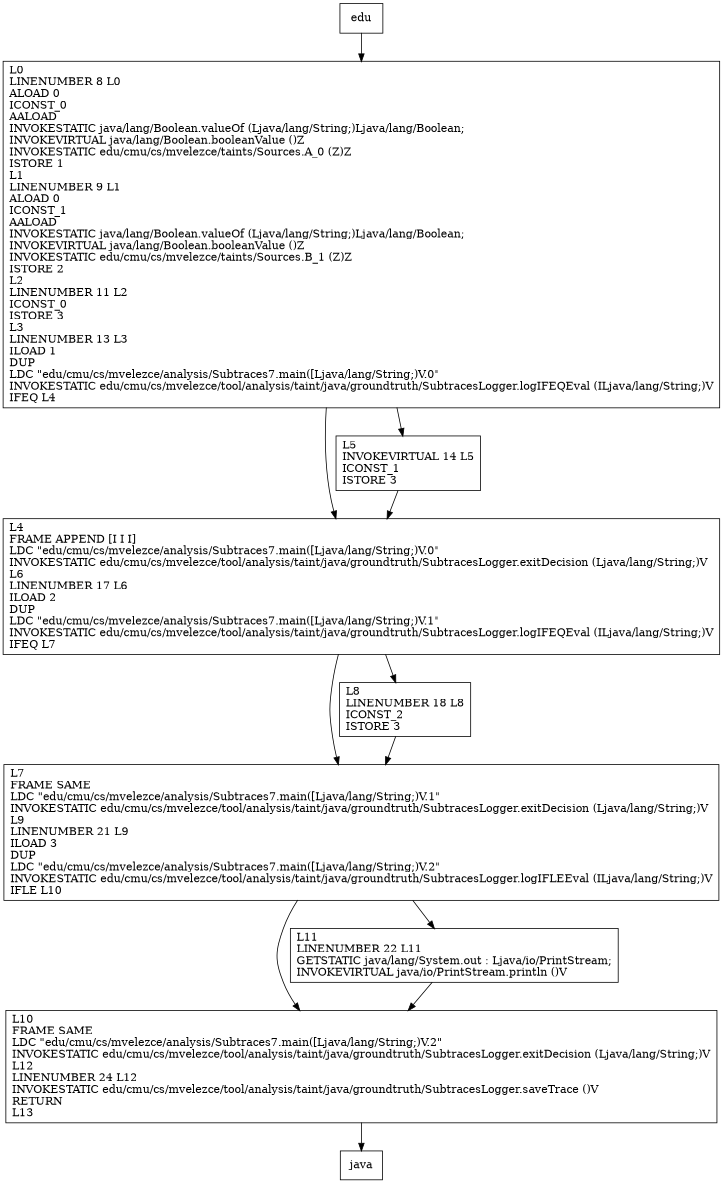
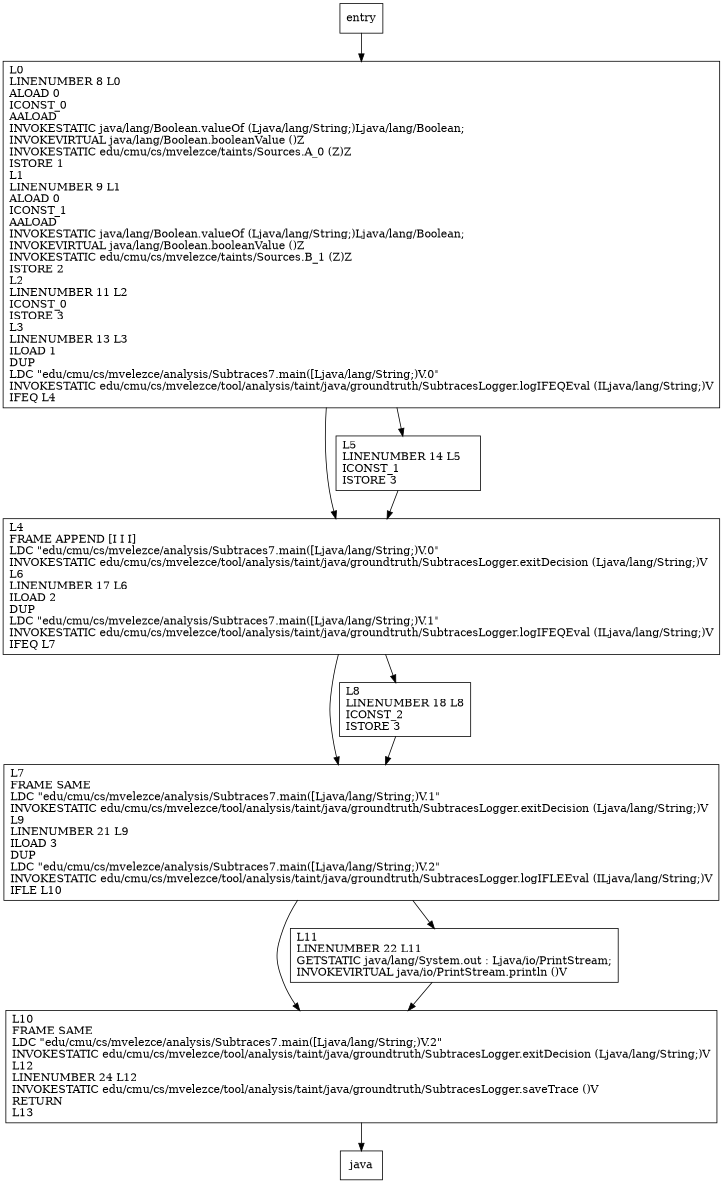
  digraph {
    node [shape=record]
    n1 [label="L4\lFRAME APPEND [I I I]\lLDC \"edu/cmu/cs/mvelezce/analysis/Subtraces7.main([Ljava/lang/String;)V.0\"\lINVOKESTATIC edu/cmu/cs/mvelezce/tool/analysis/taint/java/groundtruth/SubtracesLogger.exitDecision (Ljava/lang/String;)V\lL6\lLINENUMBER 17 L6\lILOAD 2\lDUP\lLDC \"edu/cmu/cs/mvelezce/analysis/Subtraces7.main([Ljava/lang/String;)V.1\"\lINVOKESTATIC edu/cmu/cs/mvelezce/tool/analysis/taint/java/groundtruth/SubtracesLogger.logIFEQEval (ILjava/lang/String;)V\lIFEQ L7\l"]
    n2 [label="L7\lFRAME SAME\lLDC \"edu/cmu/cs/mvelezce/analysis/Subtraces7.main([Ljava/lang/String;)V.1\"\lINVOKESTATIC edu/cmu/cs/mvelezce/tool/analysis/taint/java/groundtruth/SubtracesLogger.exitDecision (Ljava/lang/String;)V\lL9\lLINENUMBER 21 L9\lILOAD 3\lDUP\lLDC \"edu/cmu/cs/mvelezce/analysis/Subtraces7.main([Ljava/lang/String;)V.2\"\lINVOKESTATIC edu/cmu/cs/mvelezce/tool/analysis/taint/java/groundtruth/SubtracesLogger.logIFLEEval (ILjava/lang/String;)V\lIFLE L10\l"]
    n3 [label="L8\lLINENUMBER 18 L8\lICONST_2\lISTORE 3\l"]
    n4 [label="L10\lFRAME SAME\lLDC \"edu/cmu/cs/mvelezce/analysis/Subtraces7.main([Ljava/lang/String;)V.2\"\lINVOKESTATIC edu/cmu/cs/mvelezce/tool/analysis/taint/java/groundtruth/SubtracesLogger.exitDecision (Ljava/lang/String;)V\lL12\lLINENUMBER 24 L12\lINVOKESTATIC edu/cmu/cs/mvelezce/tool/analysis/taint/java/groundtruth/SubtracesLogger.saveTrace ()V\lRETURN\lL13\l"]
    n5 [label="L11\lLINENUMBER 22 L11\lGETSTATIC java/lang/System.out : Ljava/io/PrintStream;\lINVOKEVIRTUAL java/io/PrintStream.println ()V\l"]
    n6 [label=java]
-   n7 [label="L5\lINVOKEVIRTUAL 14 L5\lICONST_1\lISTORE 3\l"]
+   n7 [label="L5\lLINENUMBER 14 L5\lICONST_1\lISTORE 3\l"]
    n8 [label="L0\lLINENUMBER 8 L0\lALOAD 0\lICONST_0\lAALOAD\lINVOKESTATIC java/lang/Boolean.valueOf (Ljava/lang/String;)Ljava/lang/Boolean;\lINVOKEVIRTUAL java/lang/Boolean.booleanValue ()Z\lINVOKESTATIC edu/cmu/cs/mvelezce/taints/Sources.A_0 (Z)Z\lISTORE 1\lL1\lLINENUMBER 9 L1\lALOAD 0\lICONST_1\lAALOAD\lINVOKESTATIC java/lang/Boolean.valueOf (Ljava/lang/String;)Ljava/lang/Boolean;\lINVOKEVIRTUAL java/lang/Boolean.booleanValue ()Z\lINVOKESTATIC edu/cmu/cs/mvelezce/taints/Sources.B_1 (Z)Z\lISTORE 2\lL2\lLINENUMBER 11 L2\lICONST_0\lISTORE 3\lL3\lLINENUMBER 13 L3\lILOAD 1\lDUP\lLDC \"edu/cmu/cs/mvelezce/analysis/Subtraces7.main([Ljava/lang/String;)V.0\"\lINVOKESTATIC edu/cmu/cs/mvelezce/tool/analysis/taint/java/groundtruth/SubtracesLogger.logIFEQEval (ILjava/lang/String;)V\lIFEQ L4\l"]
-   entry [label=edu]
+   entry
    n1 -> n2
    n1 -> n3
    n2 -> n4
    n2 -> n5
    n3 -> n2
    n4 -> n6
    n5 -> n4
    n7 -> n1
    n8 -> n1
    n8 -> n7
    entry -> n8
  }
